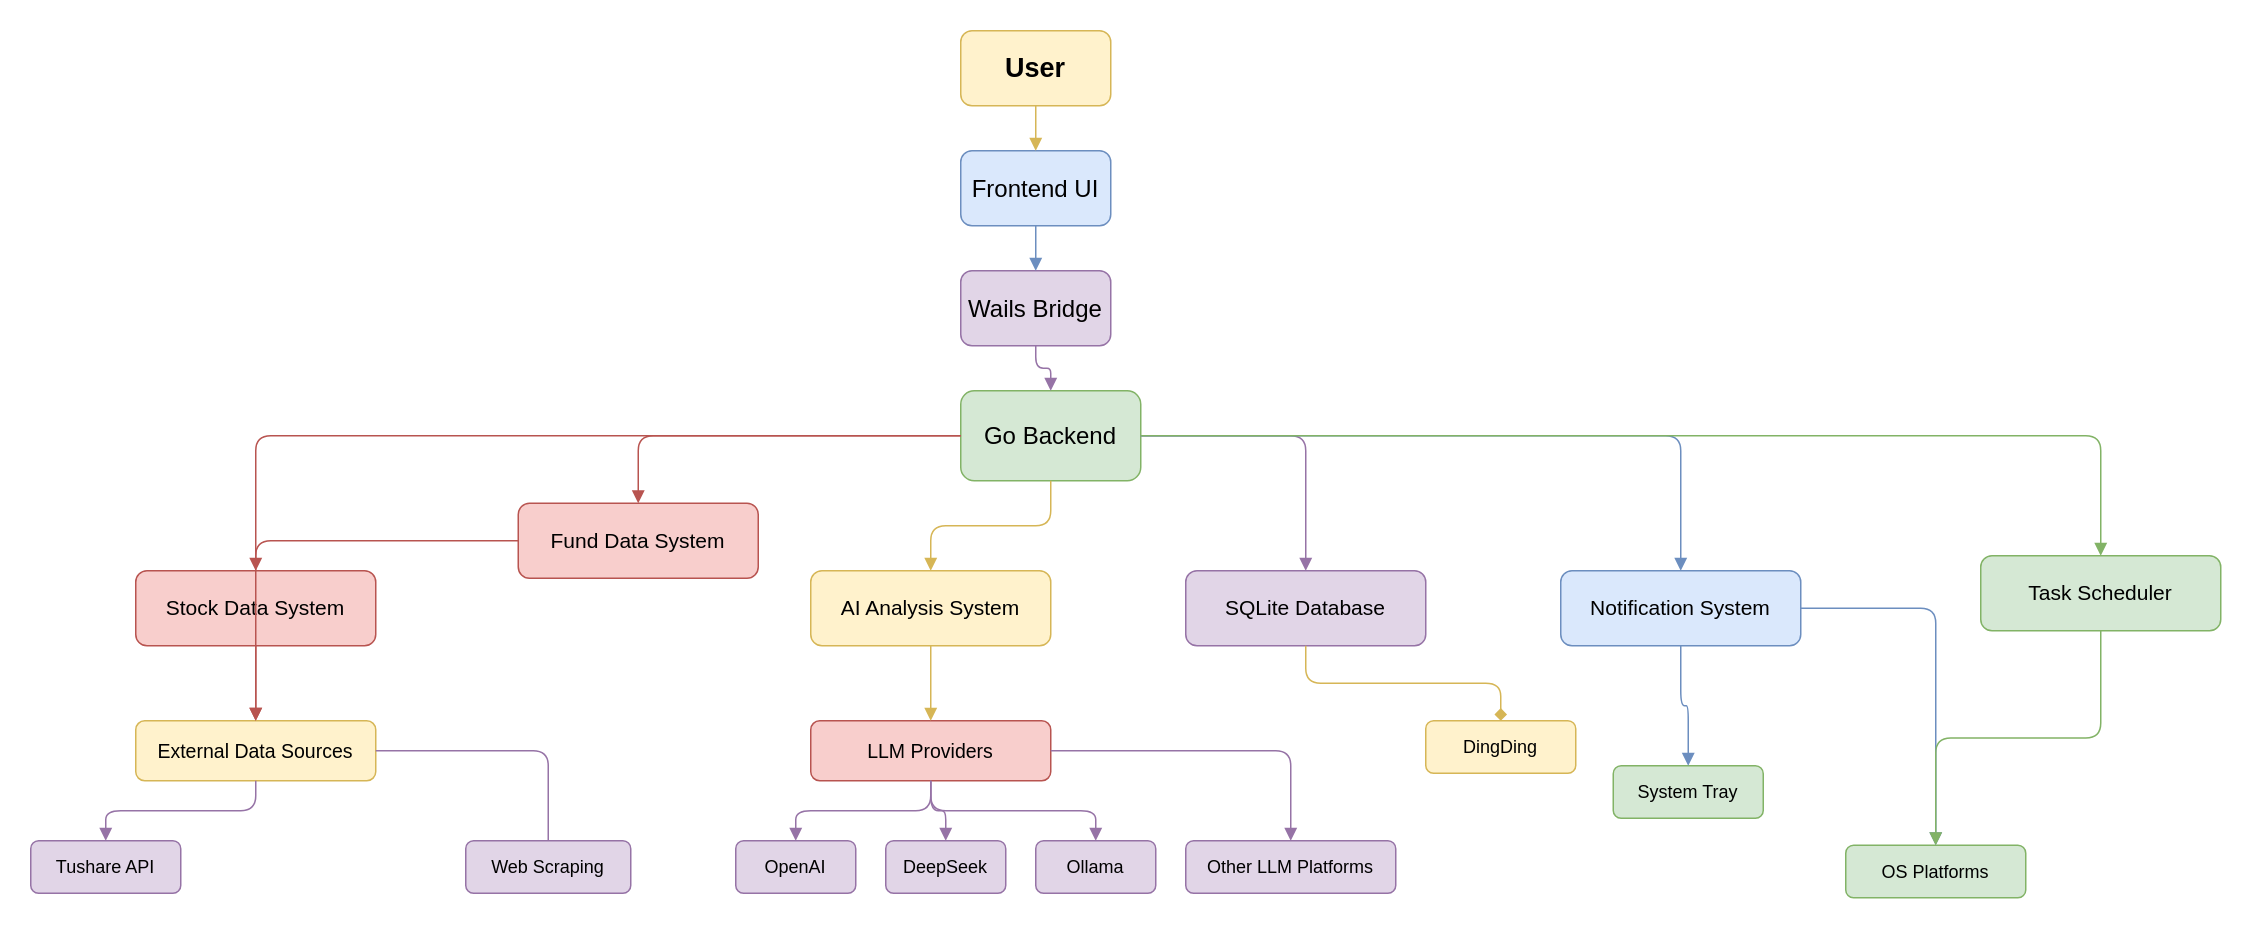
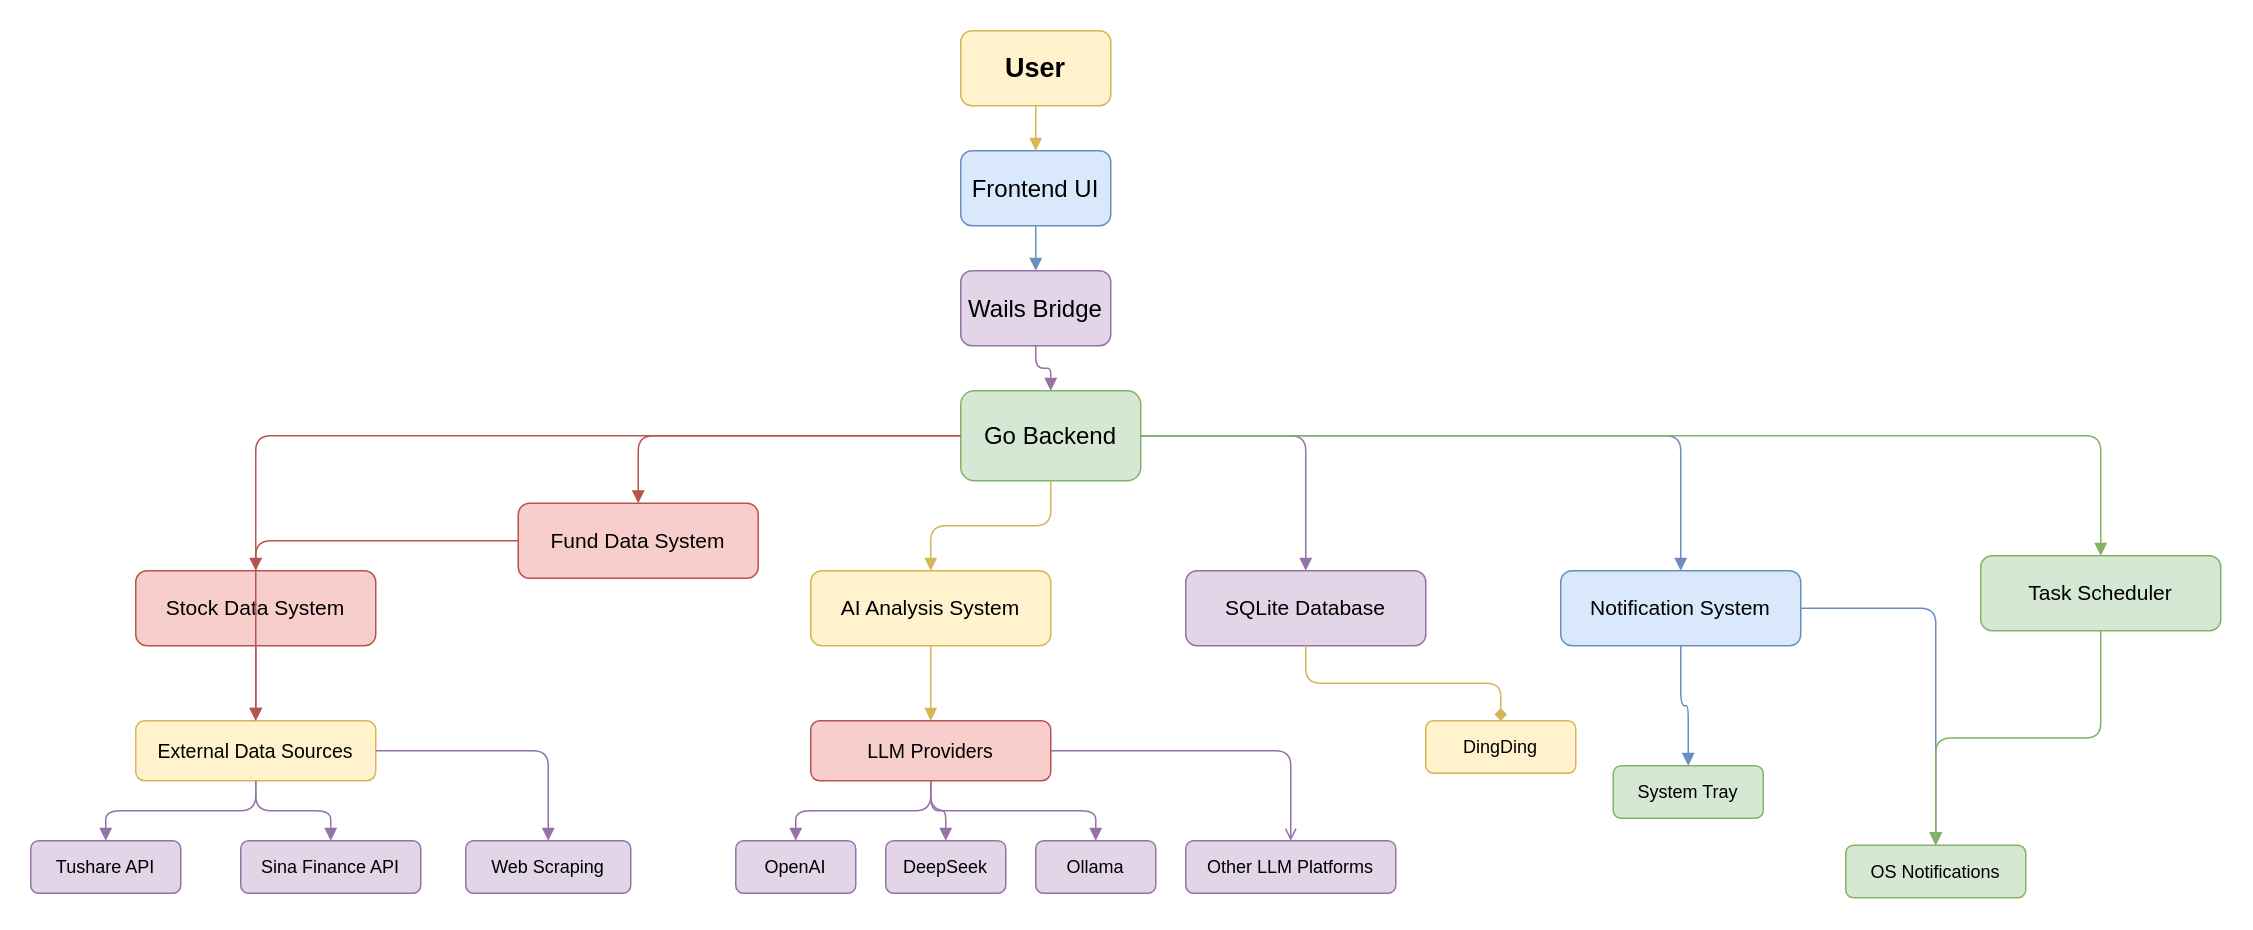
  <mxCell id="0" />
  <mxCell id="1" parent="0" />
  <mxCell id="2" value="User" style="rounded=1;whiteSpace=wrap;html=1;fillColor=#fff2cc;strokeColor=#d6b656;fontSize=18;fontStyle=1;" parent="1" vertex="1"><mxGeometry x="640" y="20" width="100" height="50" as="geometry" /></mxCell>
  <mxCell id="3" value="Frontend UI" style="rounded=1;whiteSpace=wrap;html=1;fillColor=#dae8fc;strokeColor=#6c8ebf;fontSize=16;" parent="1" vertex="1"><mxGeometry x="640" y="100" width="100" height="50" as="geometry" /></mxCell>
  <mxCell id="4" value="Wails Bridge" style="rounded=1;whiteSpace=wrap;html=1;fillColor=#e1d5e7;strokeColor=#9673a6;fontSize=16;" parent="1" vertex="1"><mxGeometry x="640" y="180" width="100" height="50" as="geometry" /></mxCell>
  <mxCell id="5" value="Go Backend" style="rounded=1;whiteSpace=wrap;html=1;fillColor=#d5e8d4;strokeColor=#82b366;fontSize=16;" parent="1" vertex="1"><mxGeometry x="640" y="260" width="120" height="60" as="geometry" /></mxCell>
  <mxCell id="6" value="Stock Data System" style="rounded=1;whiteSpace=wrap;html=1;fillColor=#f8cecc;strokeColor=#b85450;fontSize=14;" parent="1" vertex="1"><mxGeometry x="90" y="380" width="160" height="50" as="geometry" /></mxCell>
  <mxCell id="7" value="Fund Data System" style="rounded=1;whiteSpace=wrap;html=1;fillColor=#f8cecc;strokeColor=#b85450;fontSize=14;" parent="1" vertex="1"><mxGeometry x="345" y="335" width="160" height="50" as="geometry" /></mxCell>
  <mxCell id="8" value="AI Analysis System" style="rounded=1;whiteSpace=wrap;html=1;fillColor=#fff2cc;strokeColor=#d6b656;fontSize=14;" parent="1" vertex="1"><mxGeometry x="540" y="380" width="160" height="50" as="geometry" /></mxCell>
  <mxCell id="9" value="SQLite Database" style="rounded=1;whiteSpace=wrap;html=1;fillColor=#e1d5e7;strokeColor=#9673a6;fontSize=14;" parent="1" vertex="1"><mxGeometry x="790" y="380" width="160" height="50" as="geometry" /></mxCell>
  <mxCell id="10" value="Notification System" style="rounded=1;whiteSpace=wrap;html=1;fillColor=#dae8fc;strokeColor=#6c8ebf;fontSize=14;" parent="1" vertex="1"><mxGeometry x="1040" y="380" width="160" height="50" as="geometry" /></mxCell>
  <mxCell id="11" value="Task Scheduler" style="rounded=1;whiteSpace=wrap;html=1;fillColor=#d5e8d4;strokeColor=#82b366;fontSize=14;" parent="1" vertex="1"><mxGeometry x="1320" y="370" width="160" height="50" as="geometry" /></mxCell>
  <mxCell id="12" value="External Data Sources" style="rounded=1;whiteSpace=wrap;html=1;fillColor=#fff2cc;strokeColor=#d6b656;fontSize=13;" parent="1" vertex="1"><mxGeometry x="90" y="480" width="160" height="40" as="geometry" /></mxCell>
  <mxCell id="13" value="Tushare API" style="rounded=1;whiteSpace=wrap;html=1;fillColor=#e1d5e7;strokeColor=#9673a6;fontSize=12;" parent="1" vertex="1"><mxGeometry x="20" y="560" width="100" height="35" as="geometry" /></mxCell>
+ <mxCell id="14" value="Sina Finance API" style="rounded=1;whiteSpace=wrap;html=1;fillColor=#e1d5e7;strokeColor=#9673a6;fontSize=12;" parent="1" vertex="1"><mxGeometry x="160" y="560" width="120" height="35" as="geometry" /></mxCell>
  <mxCell id="15" value="Web Scraping" style="rounded=1;whiteSpace=wrap;html=1;fillColor=#e1d5e7;strokeColor=#9673a6;fontSize=12;" parent="1" vertex="1"><mxGeometry x="310" y="560" width="110" height="35" as="geometry" /></mxCell>
  <mxCell id="16" value="LLM Providers" style="rounded=1;whiteSpace=wrap;html=1;fillColor=#f8cecc;strokeColor=#b85450;fontSize=13;" parent="1" vertex="1"><mxGeometry x="540" y="480" width="160" height="40" as="geometry" /></mxCell>
  <mxCell id="17" value="OpenAI" style="rounded=1;whiteSpace=wrap;html=1;fillColor=#e1d5e7;strokeColor=#9673a6;fontSize=12;" parent="1" vertex="1"><mxGeometry x="490" y="560" width="80" height="35" as="geometry" /></mxCell>
  <mxCell id="18" value="DeepSeek" style="rounded=1;whiteSpace=wrap;html=1;fillColor=#e1d5e7;strokeColor=#9673a6;fontSize=12;" parent="1" vertex="1"><mxGeometry x="590" y="560" width="80" height="35" as="geometry" /></mxCell>
  <mxCell id="19" value="Ollama" style="rounded=1;whiteSpace=wrap;html=1;fillColor=#e1d5e7;strokeColor=#9673a6;fontSize=12;" parent="1" vertex="1"><mxGeometry x="690" y="560" width="80" height="35" as="geometry" /></mxCell>
  <mxCell id="20" value="Other LLM Platforms" style="rounded=1;whiteSpace=wrap;html=1;fillColor=#e1d5e7;strokeColor=#9673a6;fontSize=12;" parent="1" vertex="1"><mxGeometry x="790" y="560" width="140" height="35" as="geometry" /></mxCell>
  <mxCell id="21" value="DingDing" style="rounded=1;whiteSpace=wrap;html=1;fillColor=#fff2cc;strokeColor=#d6b656;fontSize=12;" parent="1" vertex="1"><mxGeometry x="950" y="480" width="100" height="35" as="geometry" /></mxCell>
  <mxCell id="22" value="System Tray" style="rounded=1;whiteSpace=wrap;html=1;fillColor=#d5e8d4;strokeColor=#82b366;fontSize=12;" parent="1" vertex="1"><mxGeometry x="1075" y="510" width="100" height="35" as="geometry" /></mxCell>
- <mxCell id="23" value="OS Platforms" style="rounded=1;whiteSpace=wrap;html=1;fillColor=#d5e8d4;strokeColor=#82b366;fontSize=12;" parent="1" vertex="1"><mxGeometry x="1230" y="563" width="120" height="35" as="geometry" /></mxCell>
+ <mxCell id="23" value="OS Notifications" style="rounded=1;whiteSpace=wrap;html=1;fillColor=#d5e8d4;strokeColor=#82b366;fontSize=12;" parent="1" vertex="1"><mxGeometry x="1230" y="563" width="120" height="35" as="geometry" /></mxCell>
  <mxCell id="24" style="edgeStyle=orthogonalEdgeStyle;endArrow=block;html=1;strokeColor=#d6b656;" parent="1" source="2" target="3" edge="1"><mxGeometry relative="1" as="geometry" /></mxCell>
  <mxCell id="25" style="edgeStyle=orthogonalEdgeStyle;endArrow=block;html=1;strokeColor=#6c8ebf;" parent="1" source="3" target="4" edge="1"><mxGeometry relative="1" as="geometry" /></mxCell>
  <mxCell id="26" style="edgeStyle=orthogonalEdgeStyle;endArrow=block;html=1;strokeColor=#9673a6;" parent="1" source="4" target="5" edge="1"><mxGeometry relative="1" as="geometry" /></mxCell>
  <mxCell id="27" style="edgeStyle=orthogonalEdgeStyle;endArrow=block;html=1;strokeColor=#b85450;" parent="1" source="5" target="6" edge="1"><mxGeometry relative="1" as="geometry" /></mxCell>
  <mxCell id="28" style="edgeStyle=orthogonalEdgeStyle;endArrow=block;html=1;strokeColor=#b85450;" parent="1" source="5" target="7" edge="1"><mxGeometry relative="1" as="geometry" /></mxCell>
  <mxCell id="29" style="edgeStyle=orthogonalEdgeStyle;endArrow=block;html=1;strokeColor=#d6b656;" parent="1" source="5" target="8" edge="1"><mxGeometry relative="1" as="geometry" /></mxCell>
  <mxCell id="30" style="edgeStyle=orthogonalEdgeStyle;endArrow=block;html=1;strokeColor=#9673a6;" parent="1" source="5" target="9" edge="1"><mxGeometry relative="1" as="geometry" /></mxCell>
  <mxCell id="31" style="edgeStyle=orthogonalEdgeStyle;endArrow=block;html=1;strokeColor=#6c8ebf;" parent="1" source="5" target="10" edge="1"><mxGeometry relative="1" as="geometry" /></mxCell>
  <mxCell id="32" style="edgeStyle=orthogonalEdgeStyle;endArrow=block;html=1;strokeColor=#82b366;" parent="1" source="5" target="11" edge="1"><mxGeometry relative="1" as="geometry" /></mxCell>
  <mxCell id="33" style="edgeStyle=orthogonalEdgeStyle;endArrow=block;html=1;strokeColor=#b85450;" parent="1" source="6" target="12" edge="1"><mxGeometry relative="1" as="geometry" /></mxCell>
  <mxCell id="34" style="edgeStyle=orthogonalEdgeStyle;endArrow=block;html=1;strokeColor=#b85450;" parent="1" source="7" target="12" edge="1"><mxGeometry relative="1" as="geometry" /></mxCell>
  <mxCell id="35" style="edgeStyle=orthogonalEdgeStyle;endArrow=block;html=1;strokeColor=#9673a6;" parent="1" source="12" target="13" edge="1"><mxGeometry relative="1" as="geometry" /></mxCell>
- <mxCell id="37" style="edgeStyle=orthogonalEdgeStyle;endArrow=none;html=1;strokeColor=#9673a6;" parent="1" source="12" target="15" edge="1"><mxGeometry relative="1" as="geometry" /></mxCell>
+ <mxCell id="36" style="edgeStyle=orthogonalEdgeStyle;endArrow=block;html=1;strokeColor=#9673a6;" parent="1" source="12" target="14" edge="1"><mxGeometry relative="1" as="geometry" /></mxCell>
+ <mxCell id="37" style="edgeStyle=orthogonalEdgeStyle;endArrow=block;html=1;strokeColor=#9673a6;" parent="1" source="12" target="15" edge="1"><mxGeometry relative="1" as="geometry" /></mxCell>
  <mxCell id="38" style="edgeStyle=orthogonalEdgeStyle;endArrow=block;html=1;strokeColor=#d6b656;" parent="1" source="8" target="16" edge="1"><mxGeometry relative="1" as="geometry" /></mxCell>
  <mxCell id="39" style="edgeStyle=orthogonalEdgeStyle;endArrow=block;html=1;strokeColor=#9673a6;" parent="1" source="16" target="17" edge="1"><mxGeometry relative="1" as="geometry" /></mxCell>
  <mxCell id="40" style="edgeStyle=orthogonalEdgeStyle;endArrow=block;html=1;strokeColor=#9673a6;" parent="1" source="16" target="18" edge="1"><mxGeometry relative="1" as="geometry" /></mxCell>
  <mxCell id="41" style="edgeStyle=orthogonalEdgeStyle;endArrow=block;html=1;strokeColor=#9673a6;" parent="1" source="16" target="19" edge="1"><mxGeometry relative="1" as="geometry" /></mxCell>
- <mxCell id="42" style="edgeStyle=orthogonalEdgeStyle;endArrow=block;html=1;strokeColor=#9673a6;" parent="1" source="16" target="20" edge="1"><mxGeometry relative="1" as="geometry" /></mxCell>
+ <mxCell id="42" style="edgeStyle=orthogonalEdgeStyle;endArrow=open;html=1;strokeColor=#9673a6;" parent="1" source="16" target="20" edge="1"><mxGeometry relative="1" as="geometry" /></mxCell>
  <mxCell id="43" style="edgeStyle=orthogonalEdgeStyle;endArrow=diamond;html=1;strokeColor=#d6b656;" parent="1" source="9" target="21" edge="1"><mxGeometry relative="1" as="geometry" /></mxCell>
  <mxCell id="44" style="edgeStyle=orthogonalEdgeStyle;endArrow=block;html=1;strokeColor=#6c8ebf;" parent="1" source="10" target="22" edge="1"><mxGeometry relative="1" as="geometry" /></mxCell>
  <mxCell id="45" style="edgeStyle=orthogonalEdgeStyle;endArrow=block;html=1;strokeColor=#6c8ebf;" parent="1" source="10" target="23" edge="1"><mxGeometry relative="1" as="geometry" /></mxCell>
  <mxCell id="46" style="edgeStyle=orthogonalEdgeStyle;endArrow=block;html=1;strokeColor=#82b366;" parent="1" source="11" target="23" edge="1"><mxGeometry relative="1" as="geometry" /></mxCell>
